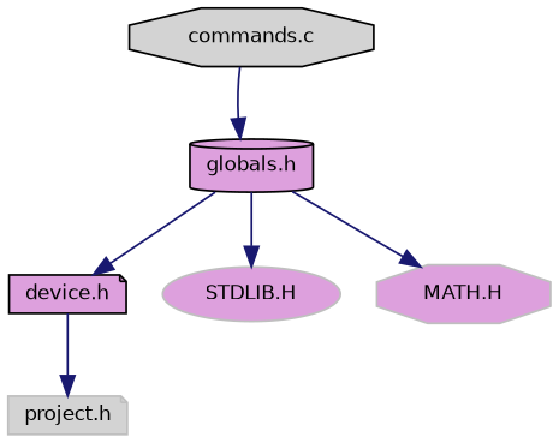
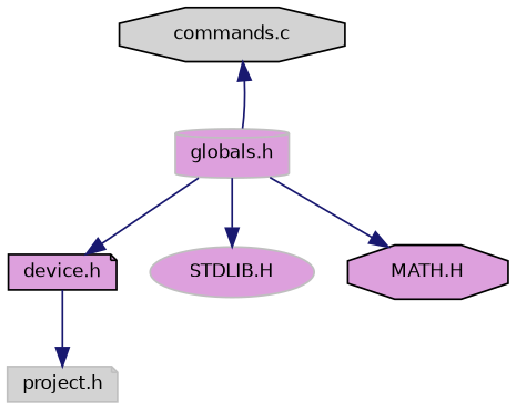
  digraph {
    fontname="DejaVu Sans"
    node [color=black fillcolor=plum fontname="DejaVu Sans" fontsize=10 shape=octagon style=filled]
    edge [color=midnightblue fontname="DejaVu Sans" fontsize=10 labelfontname=Helvetica labelfontsize=10 style=solid]
    n1 [fillcolor=lightgrey fontcolor=black height=0.2 label="commands.c" width=0.4]
-   n2 [height=0.2 label="globals.h" shape=cylinder width=0.4]
+   n2 [color=grey75 height=0.2 label="globals.h" shape=cylinder width=0.4]
    n3 [height=0.2 label="device.h" shape=note width=0.4]
    n4 [color=grey75 height=0.2 label="STDLIB.H" shape=ellipse width=0.4]
-   n5 [color=grey75 height=0.2 label="MATH.H" width=0.4]
+   n5 [height=0.2 label="MATH.H" width=0.4]
    n6 [color=grey75 fillcolor=lightgrey height=0.2 label="project.h" shape=note width=0.4]
-   n1 -> n2
+   n2 -> n1
    n2 -> n3
    n2 -> n4
    n2 -> n5
    n3 -> n6
  }
